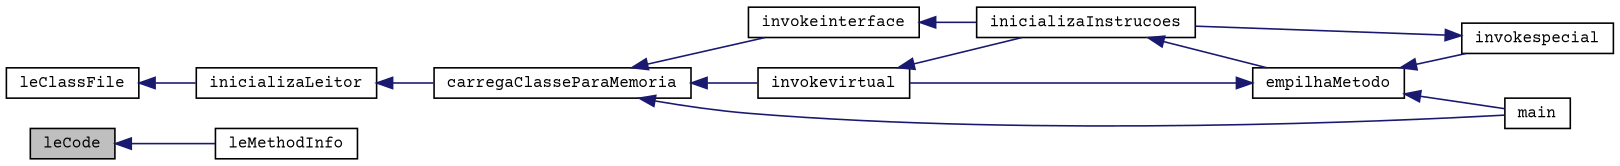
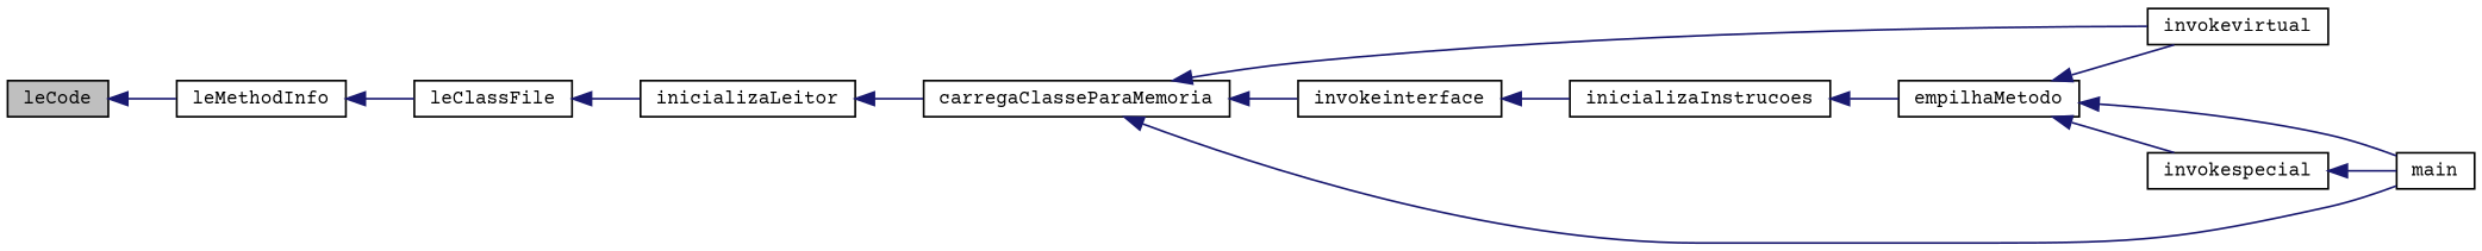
  digraph {
    fontname="Courier Prime"
    rankdir=LR
    node [color=black fillcolor=white fontname="Courier Prime" fontsize=10 shape=record style=filled]
    edge [color=midnightblue dir=back fontname="Courier Prime" fontsize=10 labelfontname=Helvetica labelfontsize=10 style=solid]
    n1 [fillcolor=grey75 fontcolor=black height=0.2 label=leCode width=0.4]
    n2 [height=0.2 label=leMethodInfo width=0.4]
    n3 [height=0.2 label=leClassFile width=0.4]
    n4 [height=0.2 label=inicializaLeitor width=0.4]
    n5 [height=0.2 label=carregaClasseParaMemoria width=0.4]
    n6 [height=0.2 label=invokevirtual width=0.4]
    n7 [height=0.2 label=invokeinterface width=0.4]
    n8 [height=0.2 label=main width=0.4]
    n9 [height=0.2 label=inicializaInstrucoes width=0.4]
    n10 [height=0.2 label=invokespecial width=0.4]
    n11 [height=0.2 label=empilhaMetodo width=0.4]
    n1 -> n2
+   n2 -> n3
    n3 -> n4
    n4 -> n5
    n5 -> n6
    n5 -> n7
    n5 -> n8
-   n6 -> n9
    n7 -> n9
    n9 -> n11
-   n10 -> n9
+   n10 -> n8
    n11 -> n6
    n11 -> n8
    n11 -> n10
  }
